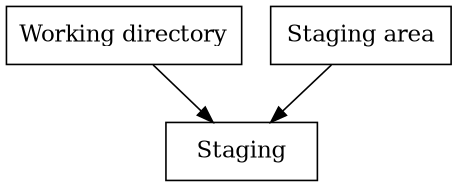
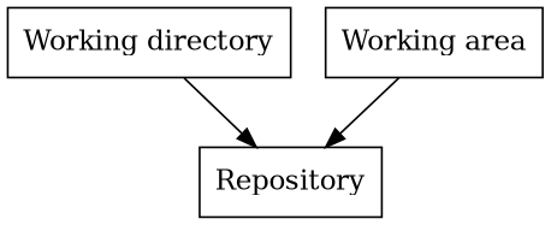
  digraph {
    node [shape=box]
    n1 [label="Working directory"]
-   n2 [label=Staging]
-   n3 [label="Staging area"]
+   n2 [label=Repository]
+   n3 [label="Working area"]
    n1 -> n2
    n3 -> n2
  }
